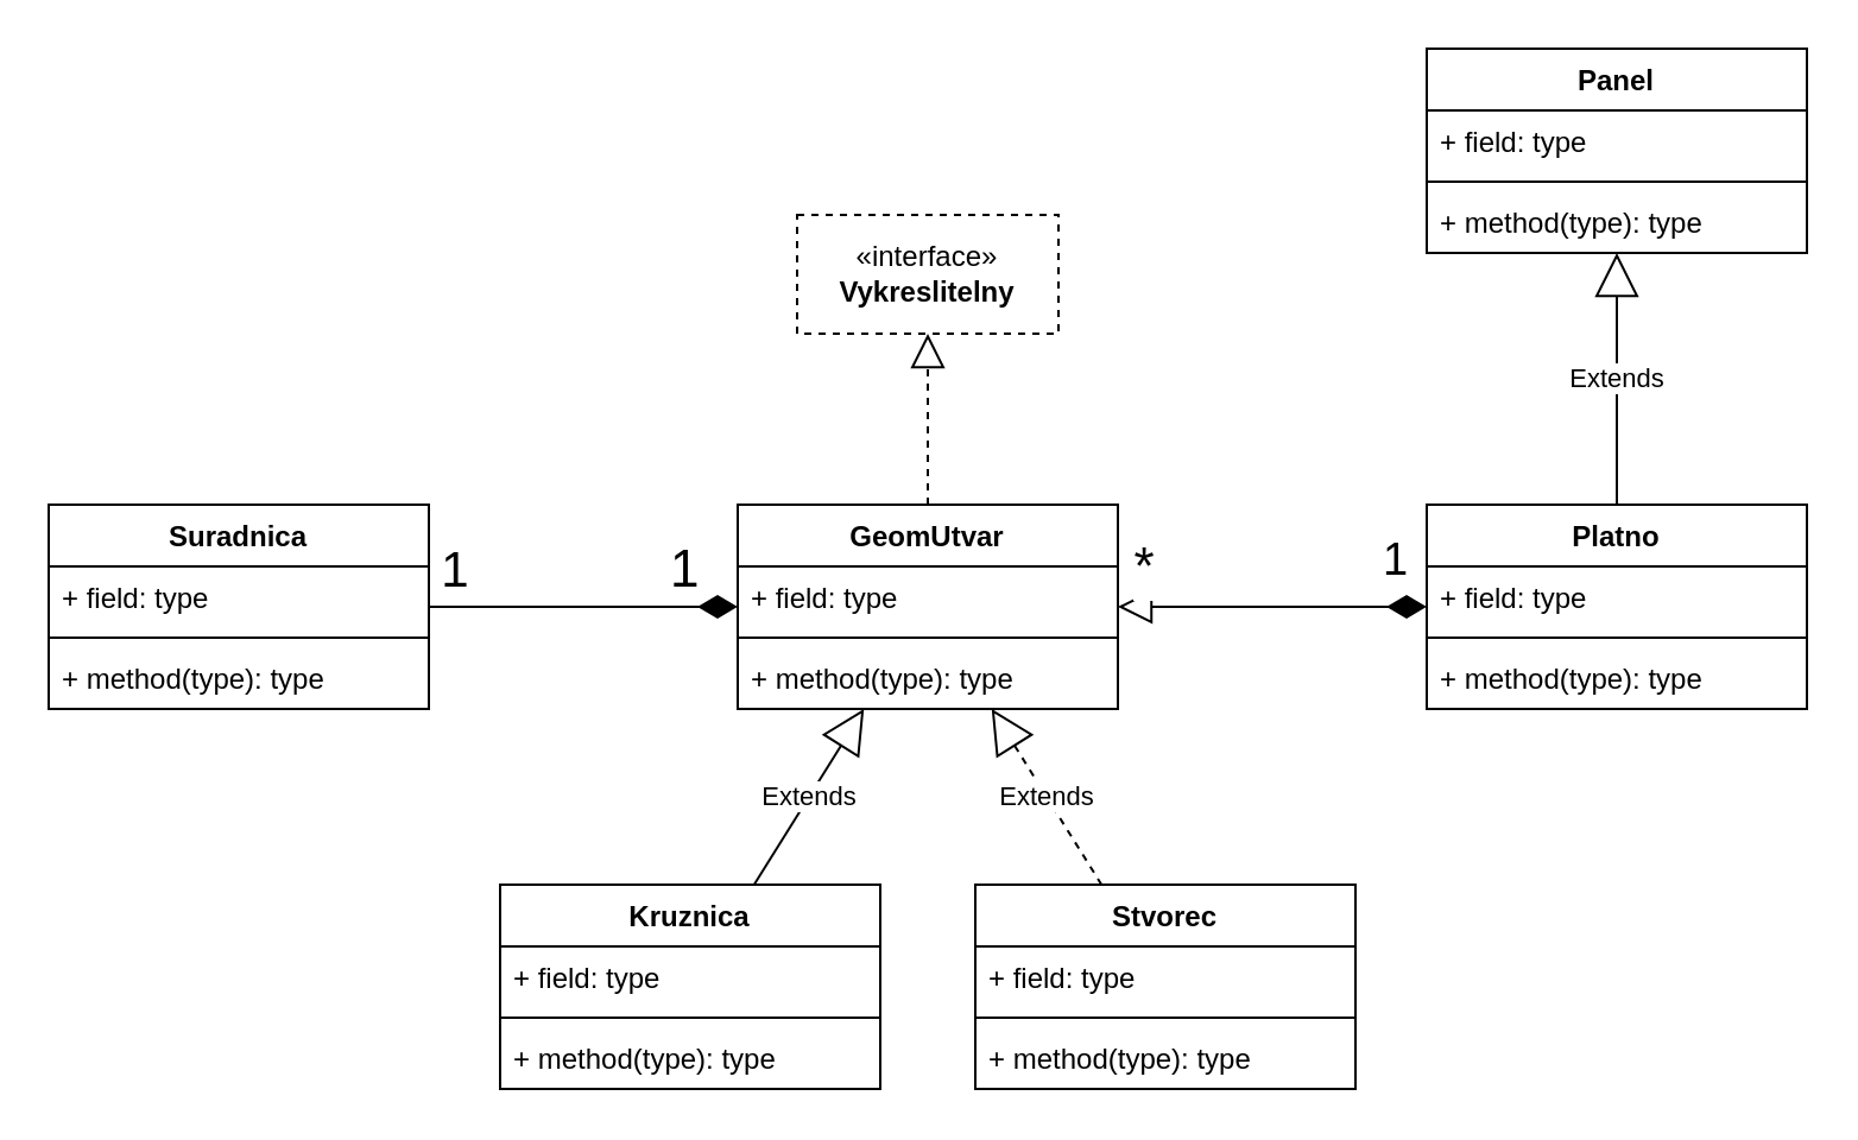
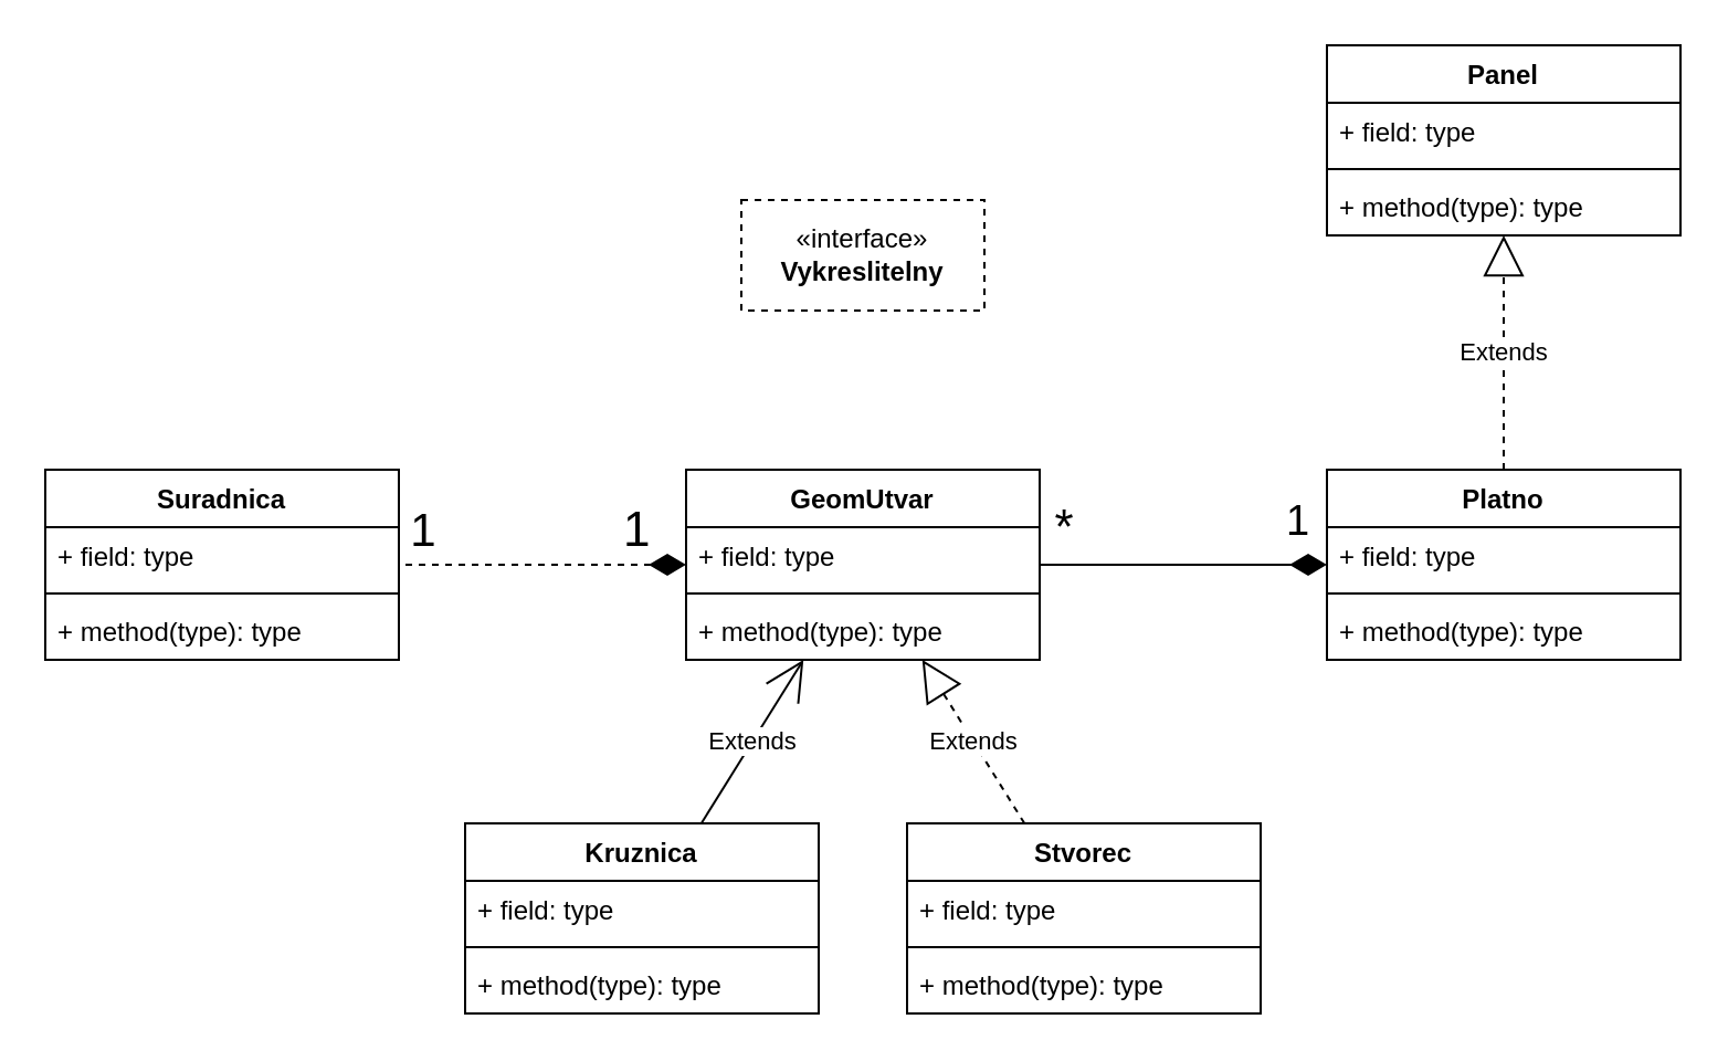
  <mxCell id="0" />
  <mxCell id="1" parent="0" />
  <mxCell id="2" value="GeomUtvar" style="swimlane;fontStyle=1;align=center;verticalAlign=top;childLayout=stackLayout;horizontal=1;startSize=26;horizontalStack=0;resizeParent=1;resizeParentMax=0;resizeLast=0;collapsible=1;marginBottom=0;whiteSpace=wrap;html=1;" vertex="1" parent="1"><mxGeometry x="310" y="212" width="160" height="86" as="geometry"><mxRectangle x="590" y="650" width="100" height="30" as="alternateBounds" /></mxGeometry></mxCell>
  <mxCell id="3" value="+ field: type" style="text;strokeColor=none;fillColor=none;align=left;verticalAlign=top;spacingLeft=4;spacingRight=4;overflow=hidden;rotatable=0;points=[[0,0.5],[1,0.5]];portConstraint=eastwest;whiteSpace=wrap;html=1;" vertex="1" parent="2"><mxGeometry y="26" width="160" height="26" as="geometry" /></mxCell>
  <mxCell id="4" value="" style="line;strokeWidth=1;fillColor=none;align=left;verticalAlign=middle;spacingTop=-1;spacingLeft=3;spacingRight=3;rotatable=0;labelPosition=right;points=[];portConstraint=eastwest;strokeColor=inherit;" vertex="1" parent="2"><mxGeometry y="52" width="160" height="8" as="geometry" /></mxCell>
  <mxCell id="5" value="+ method(type): type" style="text;strokeColor=none;fillColor=none;align=left;verticalAlign=top;spacingLeft=4;spacingRight=4;overflow=hidden;rotatable=0;points=[[0,0.5],[1,0.5]];portConstraint=eastwest;whiteSpace=wrap;html=1;" vertex="1" parent="2"><mxGeometry y="60" width="160" height="26" as="geometry" /></mxCell>
  <mxCell id="6" value="«interface»&lt;br&gt;&lt;b&gt;Vykreslitelny&lt;/b&gt;" style="html=1;whiteSpace=wrap;dashed=1;" vertex="1" parent="1"><mxGeometry x="335" y="90" width="110" height="50" as="geometry" /></mxCell>
  <mxCell id="7" value="Suradnica" style="swimlane;fontStyle=1;align=center;verticalAlign=top;childLayout=stackLayout;horizontal=1;startSize=26;horizontalStack=0;resizeParent=1;resizeParentMax=0;resizeLast=0;collapsible=1;marginBottom=0;whiteSpace=wrap;html=1;" vertex="1" parent="1"><mxGeometry x="20" y="212" width="160" height="86" as="geometry" /></mxCell>
  <mxCell id="8" value="+ field: type" style="text;strokeColor=none;fillColor=none;align=left;verticalAlign=top;spacingLeft=4;spacingRight=4;overflow=hidden;rotatable=0;points=[[0,0.5],[1,0.5]];portConstraint=eastwest;whiteSpace=wrap;html=1;" vertex="1" parent="7"><mxGeometry y="26" width="160" height="26" as="geometry" /></mxCell>
  <mxCell id="9" value="" style="line;strokeWidth=1;fillColor=none;align=left;verticalAlign=middle;spacingTop=-1;spacingLeft=3;spacingRight=3;rotatable=0;labelPosition=right;points=[];portConstraint=eastwest;strokeColor=inherit;" vertex="1" parent="7"><mxGeometry y="52" width="160" height="8" as="geometry" /></mxCell>
  <mxCell id="10" value="+ method(type): type" style="text;strokeColor=none;fillColor=none;align=left;verticalAlign=top;spacingLeft=4;spacingRight=4;overflow=hidden;rotatable=0;points=[[0,0.5],[1,0.5]];portConstraint=eastwest;whiteSpace=wrap;html=1;" vertex="1" parent="7"><mxGeometry y="60" width="160" height="26" as="geometry" /></mxCell>
  <mxCell id="11" value="Kruznica" style="swimlane;fontStyle=1;align=center;verticalAlign=top;childLayout=stackLayout;horizontal=1;startSize=26;horizontalStack=0;resizeParent=1;resizeParentMax=0;resizeLast=0;collapsible=1;marginBottom=0;whiteSpace=wrap;html=1;" vertex="1" parent="1"><mxGeometry x="210" y="372" width="160" height="86" as="geometry" /></mxCell>
  <mxCell id="12" value="+ field: type" style="text;strokeColor=none;fillColor=none;align=left;verticalAlign=top;spacingLeft=4;spacingRight=4;overflow=hidden;rotatable=0;points=[[0,0.5],[1,0.5]];portConstraint=eastwest;whiteSpace=wrap;html=1;" vertex="1" parent="11"><mxGeometry y="26" width="160" height="26" as="geometry" /></mxCell>
  <mxCell id="13" value="" style="line;strokeWidth=1;fillColor=none;align=left;verticalAlign=middle;spacingTop=-1;spacingLeft=3;spacingRight=3;rotatable=0;labelPosition=right;points=[];portConstraint=eastwest;strokeColor=inherit;" vertex="1" parent="11"><mxGeometry y="52" width="160" height="8" as="geometry" /></mxCell>
  <mxCell id="14" value="+ method(type): type" style="text;strokeColor=none;fillColor=none;align=left;verticalAlign=top;spacingLeft=4;spacingRight=4;overflow=hidden;rotatable=0;points=[[0,0.5],[1,0.5]];portConstraint=eastwest;whiteSpace=wrap;html=1;" vertex="1" parent="11"><mxGeometry y="60" width="160" height="26" as="geometry" /></mxCell>
  <mxCell id="15" value="Stvorec" style="swimlane;fontStyle=1;align=center;verticalAlign=top;childLayout=stackLayout;horizontal=1;startSize=26;horizontalStack=0;resizeParent=1;resizeParentMax=0;resizeLast=0;collapsible=1;marginBottom=0;whiteSpace=wrap;html=1;" vertex="1" parent="1"><mxGeometry x="410" y="372" width="160" height="86" as="geometry" /></mxCell>
  <mxCell id="16" value="+ field: type" style="text;strokeColor=none;fillColor=none;align=left;verticalAlign=top;spacingLeft=4;spacingRight=4;overflow=hidden;rotatable=0;points=[[0,0.5],[1,0.5]];portConstraint=eastwest;whiteSpace=wrap;html=1;" vertex="1" parent="15"><mxGeometry y="26" width="160" height="26" as="geometry" /></mxCell>
  <mxCell id="17" value="" style="line;strokeWidth=1;fillColor=none;align=left;verticalAlign=middle;spacingTop=-1;spacingLeft=3;spacingRight=3;rotatable=0;labelPosition=right;points=[];portConstraint=eastwest;strokeColor=inherit;" vertex="1" parent="15"><mxGeometry y="52" width="160" height="8" as="geometry" /></mxCell>
  <mxCell id="18" value="+ method(type): type" style="text;strokeColor=none;fillColor=none;align=left;verticalAlign=top;spacingLeft=4;spacingRight=4;overflow=hidden;rotatable=0;points=[[0,0.5],[1,0.5]];portConstraint=eastwest;whiteSpace=wrap;html=1;" vertex="1" parent="15"><mxGeometry y="60" width="160" height="26" as="geometry" /></mxCell>
  <mxCell id="19" value="Panel" style="swimlane;fontStyle=1;align=center;verticalAlign=top;childLayout=stackLayout;horizontal=1;startSize=26;horizontalStack=0;resizeParent=1;resizeParentMax=0;resizeLast=0;collapsible=1;marginBottom=0;whiteSpace=wrap;html=1;" vertex="1" parent="1"><mxGeometry x="600" y="20" width="160" height="86" as="geometry" /></mxCell>
  <mxCell id="20" value="+ field: type" style="text;strokeColor=none;fillColor=none;align=left;verticalAlign=top;spacingLeft=4;spacingRight=4;overflow=hidden;rotatable=0;points=[[0,0.5],[1,0.5]];portConstraint=eastwest;whiteSpace=wrap;html=1;" vertex="1" parent="19"><mxGeometry y="26" width="160" height="26" as="geometry" /></mxCell>
  <mxCell id="21" value="" style="line;strokeWidth=1;fillColor=none;align=left;verticalAlign=middle;spacingTop=-1;spacingLeft=3;spacingRight=3;rotatable=0;labelPosition=right;points=[];portConstraint=eastwest;strokeColor=inherit;" vertex="1" parent="19"><mxGeometry y="52" width="160" height="8" as="geometry" /></mxCell>
  <mxCell id="22" value="+ method(type): type" style="text;strokeColor=none;fillColor=none;align=left;verticalAlign=top;spacingLeft=4;spacingRight=4;overflow=hidden;rotatable=0;points=[[0,0.5],[1,0.5]];portConstraint=eastwest;whiteSpace=wrap;html=1;" vertex="1" parent="19"><mxGeometry y="60" width="160" height="26" as="geometry" /></mxCell>
  <mxCell id="23" value="&lt;div&gt;Platno&lt;/div&gt;&lt;div&gt;&lt;br&gt;&lt;/div&gt;" style="swimlane;fontStyle=1;align=center;verticalAlign=top;childLayout=stackLayout;horizontal=1;startSize=26;horizontalStack=0;resizeParent=1;resizeParentMax=0;resizeLast=0;collapsible=1;marginBottom=0;whiteSpace=wrap;html=1;" vertex="1" parent="1"><mxGeometry x="600" y="212" width="160" height="86" as="geometry" /></mxCell>
  <mxCell id="24" value="+ field: type" style="text;strokeColor=none;fillColor=none;align=left;verticalAlign=top;spacingLeft=4;spacingRight=4;overflow=hidden;rotatable=0;points=[[0,0.5],[1,0.5]];portConstraint=eastwest;whiteSpace=wrap;html=1;" vertex="1" parent="23"><mxGeometry y="26" width="160" height="26" as="geometry" /></mxCell>
  <mxCell id="25" value="" style="line;strokeWidth=1;fillColor=none;align=left;verticalAlign=middle;spacingTop=-1;spacingLeft=3;spacingRight=3;rotatable=0;labelPosition=right;points=[];portConstraint=eastwest;strokeColor=inherit;" vertex="1" parent="23"><mxGeometry y="52" width="160" height="8" as="geometry" /></mxCell>
  <mxCell id="26" value="+ method(type): type" style="text;strokeColor=none;fillColor=none;align=left;verticalAlign=top;spacingLeft=4;spacingRight=4;overflow=hidden;rotatable=0;points=[[0,0.5],[1,0.5]];portConstraint=eastwest;whiteSpace=wrap;html=1;" vertex="1" parent="23"><mxGeometry y="60" width="160" height="26" as="geometry" /></mxCell>
  <mxCell id="27" value="Extends" style="endArrow=block;endSize=16;endFill=0;html=1;rounded=0;dashed=1;" edge="1" parent="1" source="15" target="2"><mxGeometry width="160" relative="1" as="geometry"><mxPoint x="200" y="-98" as="sourcePoint" /><mxPoint x="360" y="-98" as="targetPoint" /></mxGeometry></mxCell>
- <mxCell id="28" value="Extends" style="endArrow=block;endSize=16;endFill=0;html=1;rounded=0;" edge="1" parent="1" source="11" target="2"><mxGeometry width="160" relative="1" as="geometry"><mxPoint x="200" y="-58" as="sourcePoint" /><mxPoint x="360" y="-58" as="targetPoint" /></mxGeometry></mxCell>
- <mxCell id="29" value="" style="endArrow=block;dashed=1;endFill=0;endSize=12;html=1;rounded=0;" edge="1" parent="1" source="2" target="6"><mxGeometry width="160" relative="1" as="geometry"><mxPoint x="210" y="182" as="sourcePoint" /><mxPoint x="370" y="182" as="targetPoint" /></mxGeometry></mxCell>
- <mxCell id="30" value="Extends" style="endArrow=block;endSize=16;endFill=0;html=1;rounded=0;" edge="1" parent="1" source="23" target="19"><mxGeometry width="160" relative="1" as="geometry"><mxPoint x="390" y="230" as="sourcePoint" /><mxPoint x="550" y="230" as="targetPoint" /></mxGeometry></mxCell>
- <mxCell id="31" value="1" style="endArrow=none;html=1;endSize=12;startArrow=diamondThin;startSize=14;startFill=1;edgeStyle=orthogonalEdgeStyle;align=left;verticalAlign=bottom;rounded=0;strokeColor=default;endFill=0;fontSize=22;" edge="1" parent="1" source="2" target="7"><mxGeometry x="-0.538" relative="1" as="geometry"><mxPoint x="340" y="200" as="sourcePoint" /><mxPoint x="500" y="200" as="targetPoint" /><mxPoint as="offset" /></mxGeometry></mxCell>
+ <mxCell id="28" value="Extends" style="endArrow=open;endSize=16;endFill=0;html=1;rounded=0;" edge="1" parent="1" source="11" target="2"><mxGeometry width="160" relative="1" as="geometry"><mxPoint x="200" y="-58" as="sourcePoint" /><mxPoint x="360" y="-58" as="targetPoint" /></mxGeometry></mxCell>
+ <mxCell id="30" value="Extends" style="endArrow=block;endSize=16;endFill=0;html=1;rounded=0;dashed=1;" edge="1" parent="1" source="23" target="19"><mxGeometry width="160" relative="1" as="geometry"><mxPoint x="390" y="230" as="sourcePoint" /><mxPoint x="550" y="230" as="targetPoint" /></mxGeometry></mxCell>
+ <mxCell id="31" value="1" style="endArrow=none;html=1;endSize=12;startArrow=diamondThin;startSize=14;startFill=1;edgeStyle=orthogonalEdgeStyle;align=left;verticalAlign=bottom;rounded=0;strokeColor=default;endFill=0;fontSize=22;dashed=1;" edge="1" parent="1" source="2" target="7"><mxGeometry x="-0.538" relative="1" as="geometry"><mxPoint x="340" y="200" as="sourcePoint" /><mxPoint x="500" y="200" as="targetPoint" /><mxPoint as="offset" /></mxGeometry></mxCell>
  <mxCell id="32" value="1" style="edgeLabel;html=1;align=center;verticalAlign=middle;resizable=0;points=[];fontSize=21;" vertex="1" connectable="0" parent="31"><mxGeometry x="0.692" y="-1" relative="1" as="geometry"><mxPoint x="-10" y="-16" as="offset" /></mxGeometry></mxCell>
- <mxCell id="33" value="1" style="endArrow=block;html=1;endSize=12;startArrow=diamondThin;startSize=14;startFill=1;edgeStyle=orthogonalEdgeStyle;align=left;verticalAlign=bottom;rounded=0;endFill=0;fontSize=19;" edge="1" parent="1" source="23" target="2"><mxGeometry x="-0.692" y="-5" relative="1" as="geometry"><mxPoint x="560" y="180" as="sourcePoint" /><mxPoint x="610" y="160" as="targetPoint" /><mxPoint as="offset" /></mxGeometry></mxCell>
+ <mxCell id="33" value="1" style="endArrow=none;html=1;endSize=12;startArrow=diamondThin;startSize=14;startFill=1;edgeStyle=orthogonalEdgeStyle;align=left;verticalAlign=bottom;rounded=0;endFill=0;fontSize=19;" edge="1" parent="1" source="23" target="2"><mxGeometry x="-0.692" y="-5" relative="1" as="geometry"><mxPoint x="560" y="180" as="sourcePoint" /><mxPoint x="610" y="160" as="targetPoint" /><mxPoint as="offset" /></mxGeometry></mxCell>
  <mxCell id="34" value="*" style="edgeLabel;html=1;align=center;verticalAlign=middle;resizable=0;points=[];fontSize=22;" vertex="1" connectable="0" parent="33"><mxGeometry x="0.708" y="-2" relative="1" as="geometry"><mxPoint x="-9" y="-15" as="offset" /></mxGeometry></mxCell>
